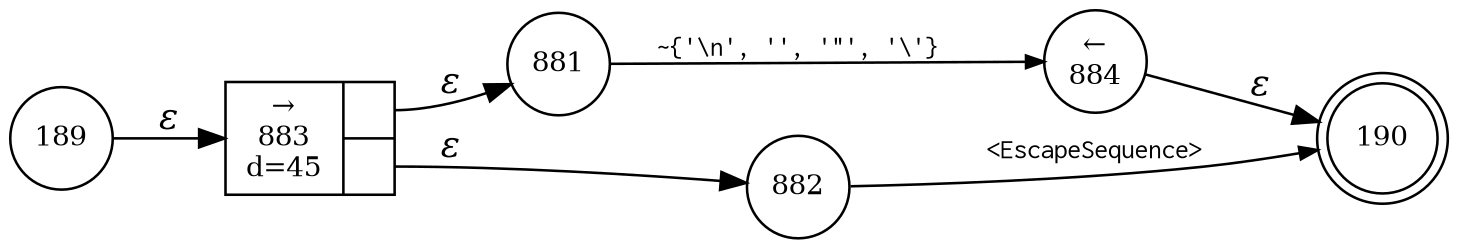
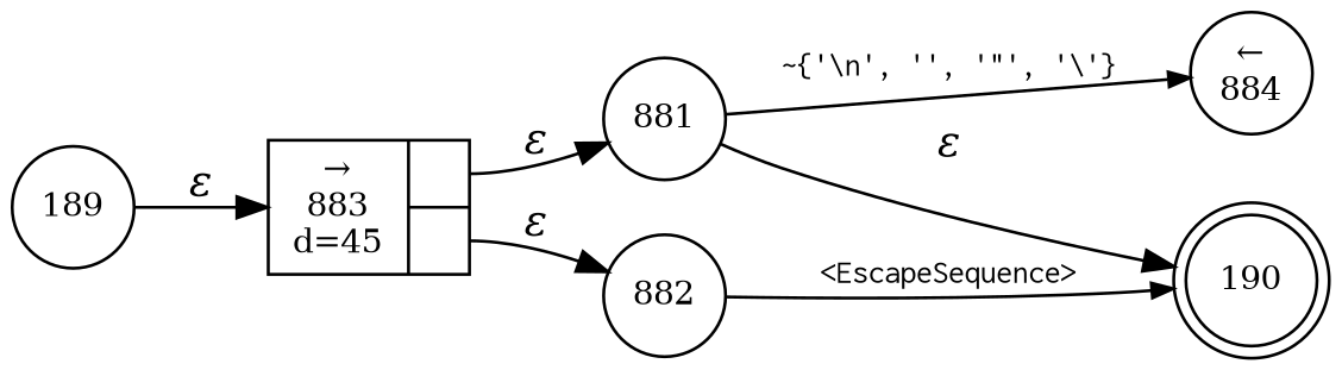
  digraph {
    rankdir=LR
    node [fixedsize=true fontsize=11 shape=circle peripheries=1]
    edge [fontname="Times-Italic"]
    n1 [label=190 shape=doublecircle width=.6 peripheries=""]
    n2 [label=881 width=.55]
    n3 [label="&larr;\n884" width=.55]
    n4 [label=882 width=.55]
    n5 [fixedsize=false label="{&rarr;\n883\nd=45|{<p0>|<p1>}}" shape=record]
    n6 [label=189 width=.55]
    n2 -> n3 [arrowhead=normal arrowsize=.7 fontname=Courier fontsize=11 label="~{'\\n', '', '\"', '\\'}"]
-   n3 -> n1 [label="&epsilon;"]
+   n2 -> n1 [label="&epsilon;"]
    n4 -> n1 [arrowhead=normal arrowsize=.7 fontname=Courier fontsize=11 label="<EscapeSequence>"]
    n5 -> n2 [label="&epsilon;" tailport=p0]
    n5 -> n4 [label="&epsilon;" tailport=p1]
    n6 -> n5 [label="&epsilon;"]
  }
